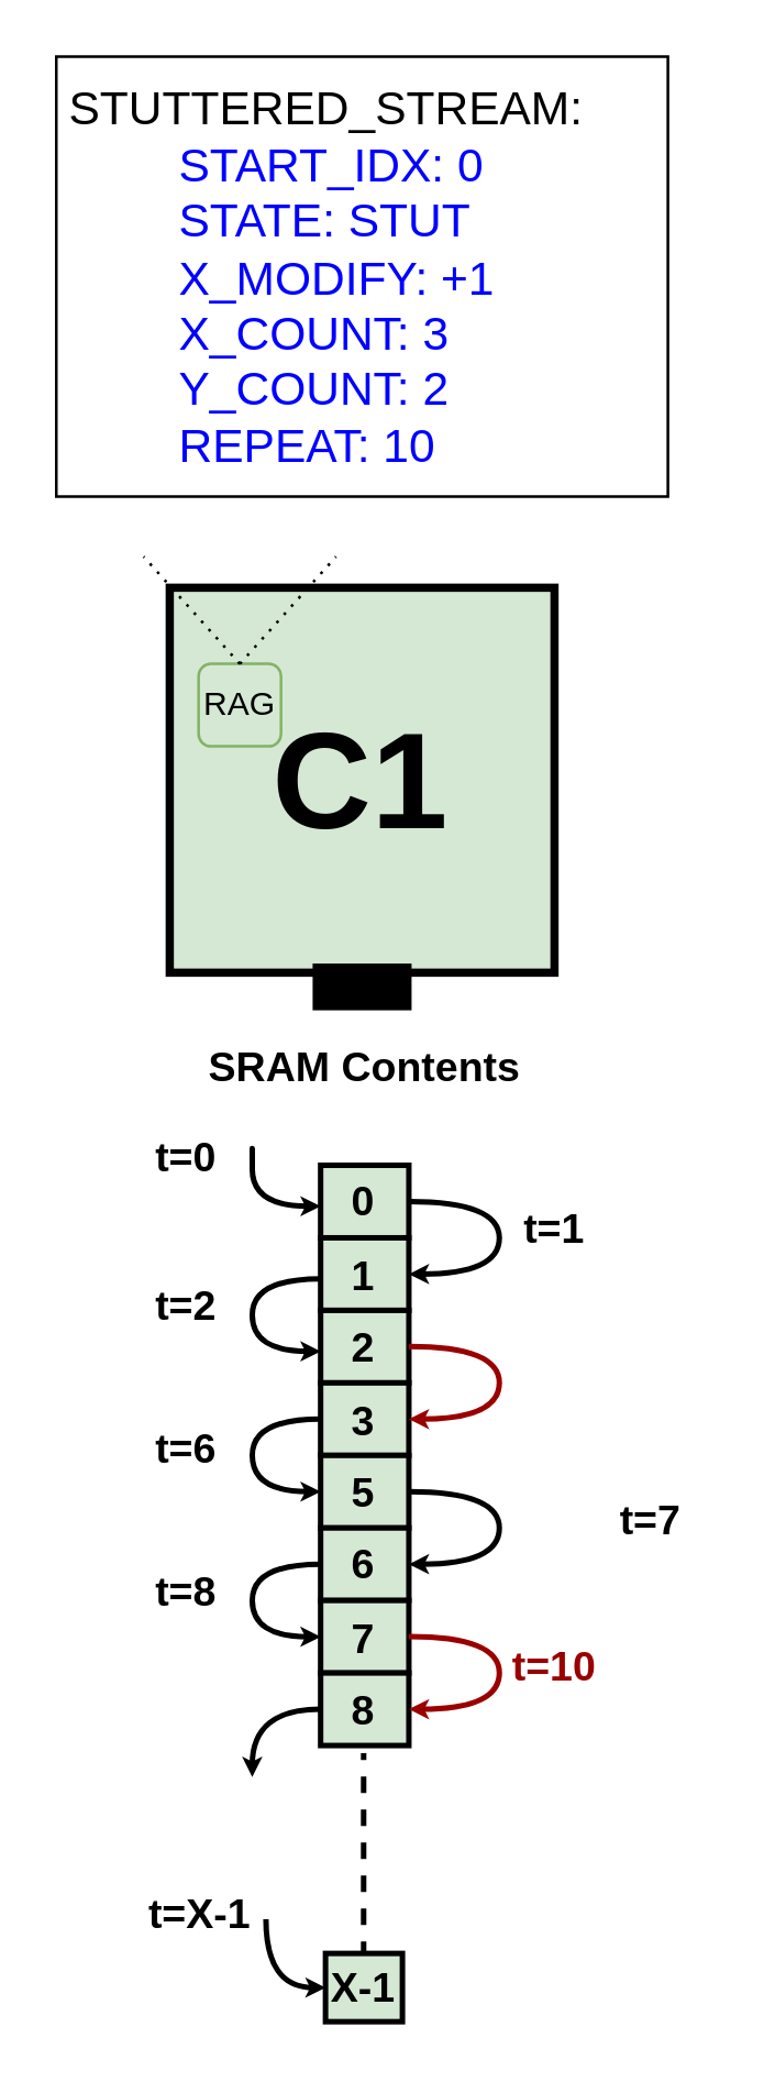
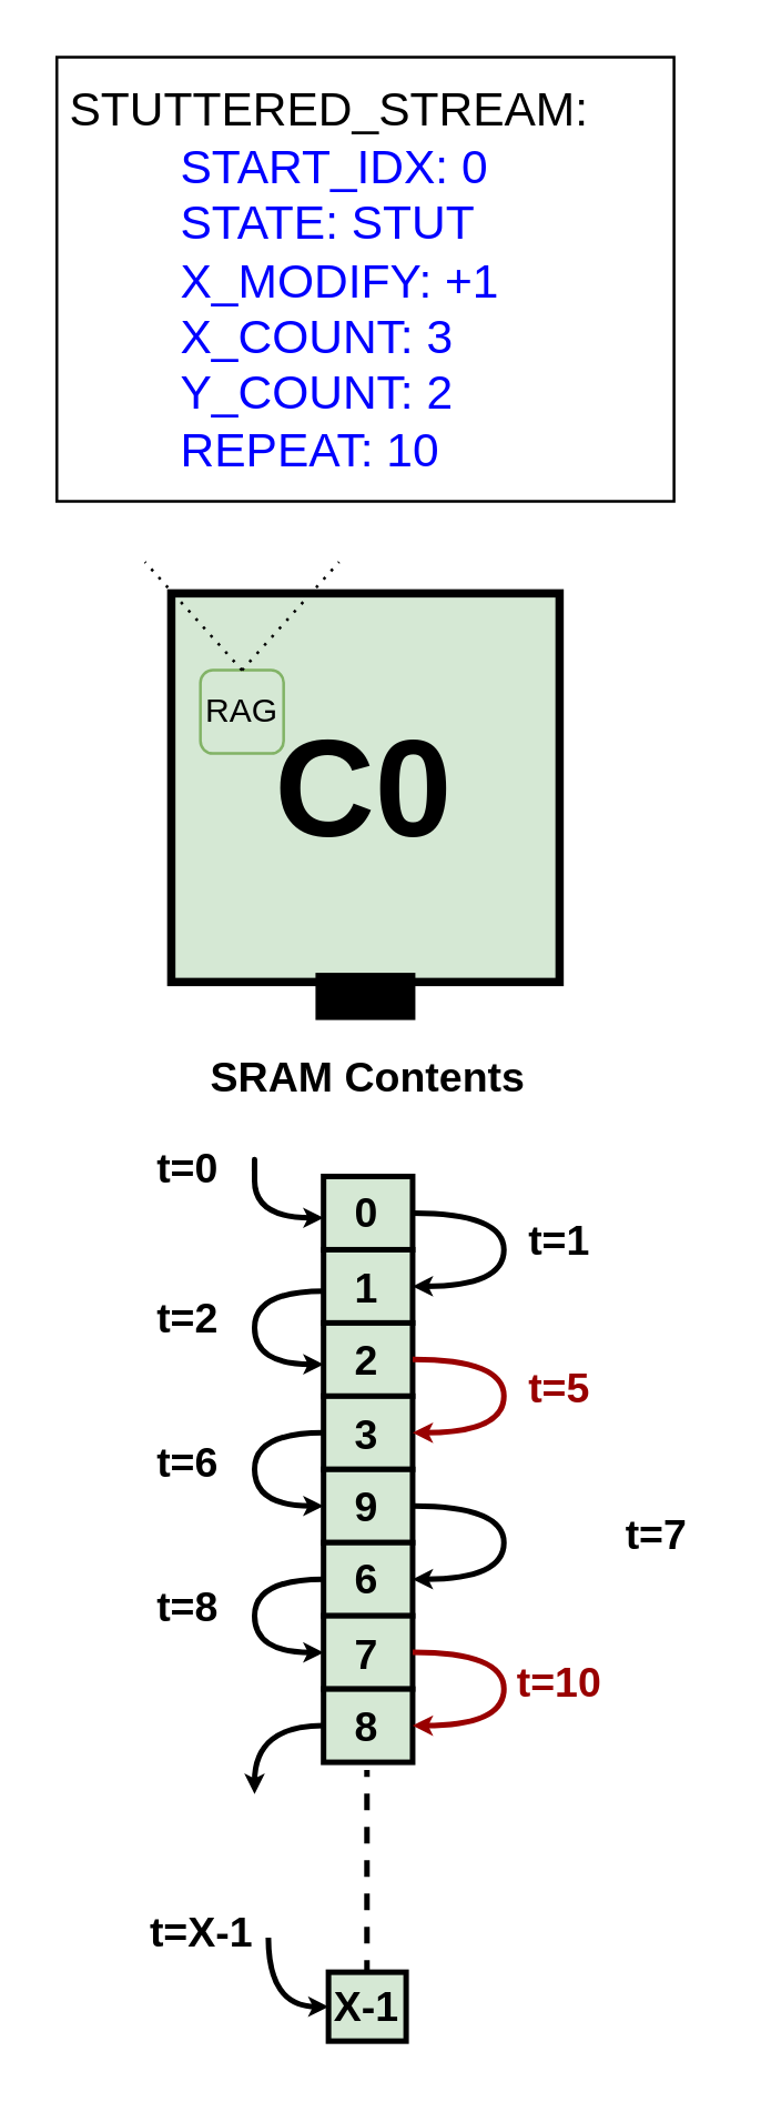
  <mxCell id="0" />
  <mxCell id="1" parent="0" />
- <mxCell id="2" value="C1" style="whiteSpace=wrap;html=1;aspect=fixed;fillColor=#d5e8d4;strokeColor=#000000;strokeWidth=3;fontSize=50;fontStyle=1" parent="1" vertex="1"><mxGeometry x="61.27" y="213.15" width="140" height="140" as="geometry" /></mxCell>
+ <mxCell id="2" value="C0" style="whiteSpace=wrap;html=1;aspect=fixed;fillColor=#d5e8d4;strokeColor=#000000;strokeWidth=3;fontSize=50;fontStyle=1" parent="1" vertex="1"><mxGeometry x="61.27" y="213.15" width="140" height="140" as="geometry" /></mxCell>
  <mxCell id="3" value="" style="rounded=0;whiteSpace=wrap;html=1;fontSize=50;fontColor=#000000;strokeColor=#000000;strokeWidth=6;fillColor=#000000;" parent="1" vertex="1"><mxGeometry x="116.27" y="352.84" width="30" height="11" as="geometry" /></mxCell>
  <mxCell id="4" value="RAG" style="whiteSpace=wrap;html=1;aspect=fixed;sketch=0;fillColor=#d5e8d4;strokeColor=#82b366;rounded=1;" parent="1" vertex="1"><mxGeometry x="71.77" y="240.84" width="30" height="30" as="geometry" /></mxCell>
  <mxCell id="5" value="" style="endArrow=none;dashed=1;html=1;dashPattern=1 3;strokeWidth=1;exitX=0.5;exitY=0;exitDx=0;exitDy=0;jumpSize=0;" parent="1" source="4" edge="1"><mxGeometry width="50" height="50" relative="1" as="geometry"><mxPoint x="171.77" y="291.84" as="sourcePoint" /><mxPoint x="51.77" y="201.84" as="targetPoint" /></mxGeometry></mxCell>
  <mxCell id="6" value="" style="endArrow=none;dashed=1;html=1;dashPattern=1 3;strokeWidth=1;exitX=0.5;exitY=0;exitDx=0;exitDy=0;jumpSize=0;" parent="1" source="4" edge="1"><mxGeometry width="50" height="50" relative="1" as="geometry"><mxPoint x="96.77" y="250.84" as="sourcePoint" /><mxPoint x="121.77" y="201.84" as="targetPoint" /></mxGeometry></mxCell>
  <mxCell id="7" value="&lt;br&gt;STUTTERED_STREAM:&lt;br style=&quot;font-size: 17px&quot;&gt;&#09;&lt;blockquote style=&quot;margin: 0px 0px 0px 40px ; border: none ; padding: 0px ; font-size: 17px&quot;&gt;&lt;font color=&quot;#0000ff&quot; style=&quot;font-size: 17px&quot;&gt;START_IDX: 0&lt;br style=&quot;font-size: 17px&quot;&gt;STATE: STUT&lt;br style=&quot;font-size: 17px&quot;&gt;X_MODIFY: +1&lt;br style=&quot;font-size: 17px&quot;&gt;X_COUNT: 3&lt;/font&gt;&lt;/blockquote&gt;&lt;blockquote style=&quot;margin: 0px 0px 0px 40px ; border: none ; padding: 0px ; font-size: 17px&quot;&gt;&lt;span style=&quot;color: rgb(0 , 0 , 255)&quot;&gt;Y_COUNT: 2&lt;/span&gt;&lt;font color=&quot;#0000ff&quot; style=&quot;font-size: 17px&quot;&gt;&lt;br&gt;&lt;/font&gt;&lt;/blockquote&gt;&lt;blockquote style=&quot;margin: 0px 0px 0px 40px ; border: none ; padding: 0px ; font-size: 17px&quot;&gt;&lt;span style=&quot;color: rgb(0 , 0 , 255)&quot;&gt;REPEAT: 10&lt;/span&gt;&lt;/blockquote&gt;&lt;font color=&quot;#0000ff&quot; style=&quot;font-size: 17px&quot;&gt;&lt;span style=&quot;font-size: 17px&quot;&gt;&#09;&lt;/span&gt;&lt;br style=&quot;font-size: 17px&quot;&gt;&lt;/font&gt;&lt;span style=&quot;font-size: 17px&quot;&gt;&#09;&lt;/span&gt;" style="text;html=1;strokeColor=default;fillColor=none;spacing=5;spacingTop=-20;whiteSpace=wrap;overflow=hidden;rounded=0;sketch=0;fontSize=17;" parent="1" vertex="1"><mxGeometry x="20" y="20" width="222.54" height="160" as="geometry" /></mxCell>
  <mxCell id="8" value="0" style="rounded=0;whiteSpace=wrap;html=1;fontSize=15;strokeWidth=2;fontStyle=1;fillColor=#d5e8d4;strokeColor=#000000;" parent="1" vertex="1"><mxGeometry x="116.173" y="423.214" width="32.113" height="26.376" as="geometry" /></mxCell>
  <mxCell id="9" style="edgeStyle=orthogonalEdgeStyle;curved=1;orthogonalLoop=1;jettySize=auto;html=1;entryX=1;entryY=0.5;entryDx=0;entryDy=0;fontSize=12;endSize=1;strokeWidth=2;" parent="1" edge="1"><mxGeometry relative="1" as="geometry"><mxPoint x="148.286" y="436.358" as="sourcePoint" /><mxPoint x="148.286" y="462.752" as="targetPoint" /><Array as="points"><mxPoint x="181.202" y="435.967" /><mxPoint x="181.202" y="462.343" /></Array></mxGeometry></mxCell>
  <mxCell id="10" value="1" style="rounded=0;whiteSpace=wrap;html=1;fontSize=15;strokeWidth=2;fontStyle=1;fillColor=#d5e8d4;strokeColor=#000000;" parent="1" vertex="1"><mxGeometry x="116.173" y="449.591" width="32.113" height="26.376" as="geometry" /></mxCell>
  <mxCell id="11" value="2" style="rounded=0;whiteSpace=wrap;html=1;fontSize=15;strokeWidth=2;fontStyle=1;fillColor=#d5e8d4;strokeColor=#000000;" parent="1" vertex="1"><mxGeometry x="116.173" y="475.967" width="32.113" height="26.376" as="geometry" /></mxCell>
  <mxCell id="12" value="3" style="rounded=0;whiteSpace=wrap;html=1;fontSize=15;strokeWidth=2;fontStyle=1;fillColor=#d5e8d4;strokeColor=#000000;" parent="1" vertex="1"><mxGeometry x="116.173" y="502.343" width="32.113" height="26.376" as="geometry" /></mxCell>
- <mxCell id="13" value="5" style="rounded=0;whiteSpace=wrap;html=1;fontSize=15;strokeWidth=2;fontStyle=1;fillColor=#d5e8d4;strokeColor=#000000;" parent="1" vertex="1"><mxGeometry x="116.173" y="528.719" width="32.113" height="26.376" as="geometry" /></mxCell>
+ <mxCell id="13" value="9" style="rounded=0;whiteSpace=wrap;html=1;fontSize=15;strokeWidth=2;fontStyle=1;fillColor=#d5e8d4;strokeColor=#000000;" parent="1" vertex="1"><mxGeometry x="116.173" y="528.719" width="32.113" height="26.376" as="geometry" /></mxCell>
  <mxCell id="14" value="6" style="rounded=0;whiteSpace=wrap;html=1;fontSize=15;strokeWidth=2;fontStyle=1;fillColor=#d5e8d4;strokeColor=#000000;" parent="1" vertex="1"><mxGeometry x="116.173" y="555.095" width="32.113" height="26.376" as="geometry" /></mxCell>
  <mxCell id="15" value="7" style="rounded=0;whiteSpace=wrap;html=1;fontSize=15;strokeWidth=2;fontStyle=1;fillColor=#d5e8d4;strokeColor=#000000;" parent="1" vertex="1"><mxGeometry x="116.173" y="581.471" width="32.113" height="26.376" as="geometry" /></mxCell>
  <mxCell id="16" value="8" style="rounded=0;whiteSpace=wrap;html=1;fontSize=15;strokeWidth=2;fontStyle=1;fillColor=#d5e8d4;strokeColor=#000000;" parent="1" vertex="1"><mxGeometry x="116.173" y="607.847" width="32.113" height="26.376" as="geometry" /></mxCell>
  <mxCell id="17" style="edgeStyle=orthogonalEdgeStyle;curved=1;orthogonalLoop=1;jettySize=auto;html=1;entryX=0;entryY=0.5;entryDx=0;entryDy=0;fontSize=12;strokeWidth=2;endSize=1;" parent="1" edge="1"><mxGeometry relative="1" as="geometry"><mxPoint x="91.285" y="421.487" as="sourcePoint" /><mxPoint x="116.173" y="438.104" as="targetPoint" /><Array as="points"><mxPoint x="91.285" y="411.319" /><mxPoint x="91.285" y="437.695" /></Array></mxGeometry></mxCell>
  <mxCell id="18" style="edgeStyle=orthogonalEdgeStyle;curved=1;orthogonalLoop=1;jettySize=auto;html=1;entryX=0;entryY=0.5;entryDx=0;entryDy=0;fontSize=12;strokeWidth=2;endSize=1;" parent="1" edge="1"><mxGeometry relative="1" as="geometry"><mxPoint x="116.173" y="464.475" as="sourcePoint" /><mxPoint x="116.173" y="490.869" as="targetPoint" /><Array as="points"><mxPoint x="91.285" y="464.084" /><mxPoint x="91.285" y="490.46" /></Array></mxGeometry></mxCell>
  <mxCell id="19" style="edgeStyle=orthogonalEdgeStyle;curved=1;orthogonalLoop=1;jettySize=auto;html=1;entryX=1;entryY=0.5;entryDx=0;entryDy=0;fontSize=12;endSize=1;strokeWidth=2;fontColor=#990000;strokeColor=#990000;" parent="1" edge="1"><mxGeometry relative="1" as="geometry"><mxPoint x="148.286" y="489.123" as="sourcePoint" /><mxPoint x="148.286" y="515.518" as="targetPoint" /><Array as="points"><mxPoint x="181.202" y="488.733" /><mxPoint x="181.202" y="515.109" /></Array></mxGeometry></mxCell>
  <mxCell id="20" style="edgeStyle=orthogonalEdgeStyle;curved=1;orthogonalLoop=1;jettySize=auto;html=1;entryX=0;entryY=0.5;entryDx=0;entryDy=0;fontSize=12;strokeWidth=2;endSize=1;" parent="1" edge="1"><mxGeometry relative="1" as="geometry"><mxPoint x="116.173" y="515.5" as="sourcePoint" /><mxPoint x="116.173" y="541.894" as="targetPoint" /><Array as="points"><mxPoint x="91.285" y="515.109" /><mxPoint x="91.285" y="541.485" /></Array></mxGeometry></mxCell>
  <mxCell id="21" style="edgeStyle=orthogonalEdgeStyle;curved=1;orthogonalLoop=1;jettySize=auto;html=1;entryX=0;entryY=0.5;entryDx=0;entryDy=0;fontSize=12;strokeWidth=2;endSize=1;" parent="1" edge="1"><mxGeometry relative="1" as="geometry"><mxPoint x="116.173" y="568.265" as="sourcePoint" /><mxPoint x="116.173" y="594.659" as="targetPoint" /><Array as="points"><mxPoint x="91.285" y="567.874" /><mxPoint x="91.285" y="594.25" /></Array></mxGeometry></mxCell>
  <mxCell id="22" style="edgeStyle=orthogonalEdgeStyle;curved=1;orthogonalLoop=1;jettySize=auto;html=1;entryX=1;entryY=0.5;entryDx=0;entryDy=0;fontSize=12;endSize=1;strokeWidth=2;" parent="1" edge="1"><mxGeometry relative="1" as="geometry"><mxPoint x="148.286" y="541.862" as="sourcePoint" /><mxPoint x="148.286" y="568.257" as="targetPoint" /><Array as="points"><mxPoint x="181.202" y="541.472" /><mxPoint x="181.202" y="567.848" /></Array></mxGeometry></mxCell>
  <mxCell id="23" value="t=0" style="text;html=1;align=center;verticalAlign=middle;resizable=0;points=[];autosize=1;strokeColor=none;fillColor=none;fontSize=15;fontStyle=1" parent="1" vertex="1"><mxGeometry x="46.693" y="410" width="40" height="20" as="geometry" /></mxCell>
  <mxCell id="24" value="t=1" style="text;html=1;align=center;verticalAlign=middle;resizable=0;points=[];autosize=1;strokeColor=none;fillColor=none;fontSize=15;fontStyle=1" parent="1" vertex="1"><mxGeometry x="180.842" y="436.376" width="40" height="20" as="geometry" /></mxCell>
  <mxCell id="25" value="t=2" style="text;html=1;align=center;verticalAlign=middle;resizable=0;points=[];autosize=1;strokeColor=none;fillColor=none;fontSize=15;fontStyle=1" parent="1" vertex="1"><mxGeometry x="46.693" y="464.48" width="40" height="20" as="geometry" /></mxCell>
  <mxCell id="26" value="t=6" style="text;html=1;align=center;verticalAlign=middle;resizable=0;points=[];autosize=1;strokeColor=none;fillColor=none;fontSize=15;fontStyle=1" parent="1" vertex="1"><mxGeometry x="46.693" y="515.504" width="40" height="20" as="geometry" /></mxCell>
  <mxCell id="27" value="t=8" style="text;html=1;align=center;verticalAlign=middle;resizable=0;points=[];autosize=1;strokeColor=none;fillColor=none;fontSize=15;fontStyle=1" parent="1" vertex="1"><mxGeometry x="46.693" y="568.257" width="40" height="20" as="geometry" /></mxCell>
+ <mxCell id="28" value="t=5" style="text;html=1;align=center;verticalAlign=middle;resizable=0;points=[];autosize=1;strokeColor=none;fillColor=none;fontSize=15;fontColor=#990000;fontStyle=1" parent="1" vertex="1"><mxGeometry x="180.842" y="489.128" width="40" height="20" as="geometry" /></mxCell>
  <mxCell id="29" value="t=7" style="text;html=1;align=center;verticalAlign=middle;resizable=0;points=[];autosize=1;strokeColor=none;fillColor=none;fontSize=15;fontStyle=1" parent="1" vertex="1"><mxGeometry x="215.842" y="541.881" width="40" height="20" as="geometry" /></mxCell>
  <mxCell id="30" style="edgeStyle=orthogonalEdgeStyle;curved=1;orthogonalLoop=1;jettySize=auto;html=1;entryX=1;entryY=0.5;entryDx=0;entryDy=0;fontSize=12;endSize=1;strokeWidth=2;fontColor=#990000;strokeColor=#990000;" parent="1" edge="1"><mxGeometry relative="1" as="geometry"><mxPoint x="148.286" y="594.628" as="sourcePoint" /><mxPoint x="148.286" y="621.022" as="targetPoint" /><Array as="points"><mxPoint x="181.202" y="594.237" /><mxPoint x="181.202" y="620.613" /></Array></mxGeometry></mxCell>
  <mxCell id="31" value="t=10" style="text;html=1;align=center;verticalAlign=middle;resizable=0;points=[];autosize=1;strokeColor=none;fillColor=none;fontSize=15;fontColor=#990000;fontStyle=1" parent="1" vertex="1"><mxGeometry x="175.844" y="594.633" width="50" height="20" as="geometry" /></mxCell>
  <mxCell id="32" style="edgeStyle=orthogonalEdgeStyle;curved=1;orthogonalLoop=1;jettySize=auto;html=1;fontSize=12;strokeWidth=2;endSize=1;" parent="1" edge="1"><mxGeometry relative="1" as="geometry"><mxPoint x="116.173" y="621.017" as="sourcePoint" /><mxPoint x="91.285" y="645.684" as="targetPoint" /><Array as="points"><mxPoint x="91.285" y="620.626" /></Array></mxGeometry></mxCell>
  <mxCell id="33" value="SRAM Contents" style="text;html=1;align=center;verticalAlign=middle;resizable=0;points=[];autosize=1;strokeColor=none;fillColor=none;fontSize=15;fontStyle=1" parent="1" vertex="1"><mxGeometry x="67.227" y="377" width="130" height="20" as="geometry" /></mxCell>
  <mxCell id="34" value="" style="endArrow=none;dashed=1;html=1;fontSize=15;endSize=1;strokeWidth=2;curved=1;" edge="1" parent="1"><mxGeometry width="50" height="50" relative="1" as="geometry"><mxPoint x="131.822" y="711.471" as="sourcePoint" /><mxPoint x="131.822" y="636.996" as="targetPoint" /></mxGeometry></mxCell>
  <mxCell id="35" value="X-1" style="rounded=0;whiteSpace=wrap;html=1;fontSize=15;strokeWidth=2;fontStyle=1;fillColor=#d5e8d4;strokeColor=#000000;" vertex="1" parent="1"><mxGeometry x="117.955" y="709.845" width="27.987" height="24.825" as="geometry" /></mxCell>
  <mxCell id="36" style="edgeStyle=orthogonalEdgeStyle;curved=1;orthogonalLoop=1;jettySize=auto;html=1;fontSize=12;strokeWidth=2;endSize=1;entryX=0;entryY=0.5;entryDx=0;entryDy=0;" edge="1" parent="1" target="35"><mxGeometry relative="1" as="geometry"><mxPoint x="96.265" y="697.433" as="sourcePoint" /><mxPoint x="-3736.168" y="1254.67" as="targetPoint" /><Array as="points"><mxPoint x="96.265" y="722.258" /></Array></mxGeometry></mxCell>
  <mxCell id="37" value="t=X-1" style="text;html=1;align=center;verticalAlign=middle;resizable=0;points=[];autosize=1;strokeColor=none;fillColor=none;fontSize=15;fontStyle=1" vertex="1" parent="1"><mxGeometry x="46.69" y="685.02" width="50" height="20" as="geometry" /></mxCell>
